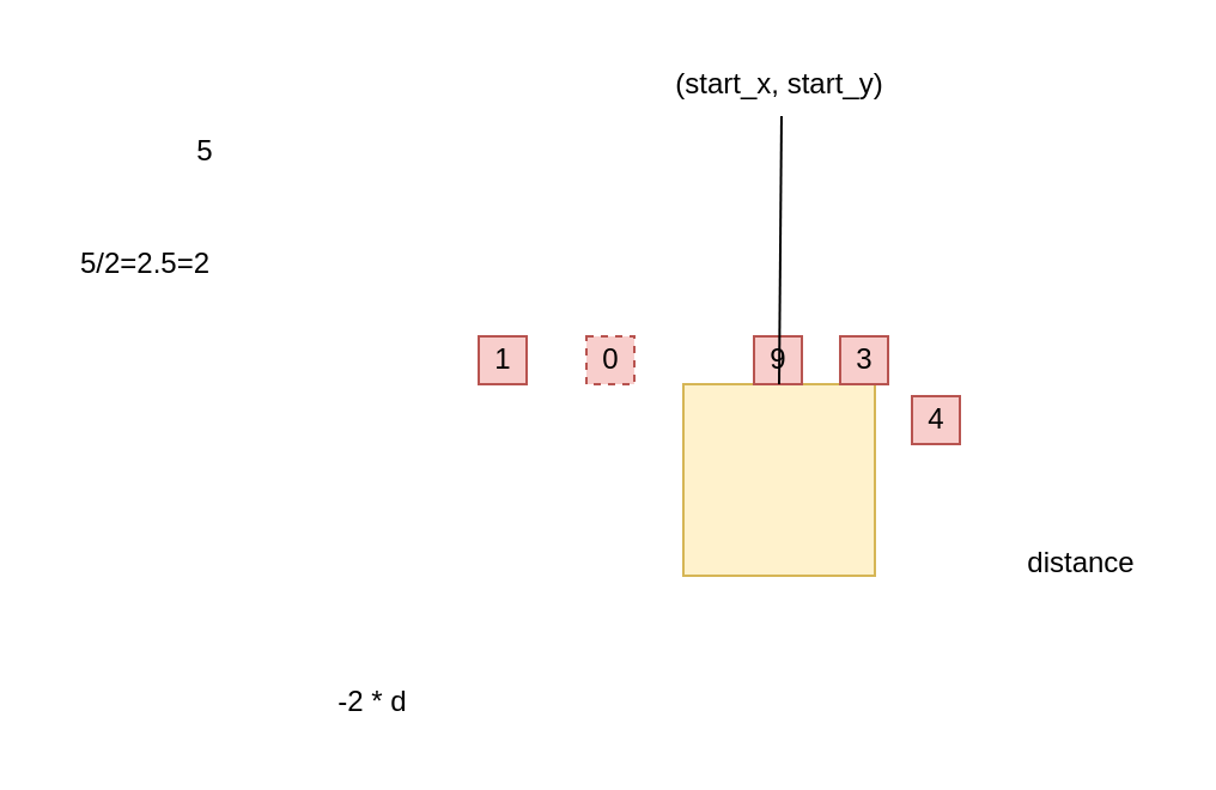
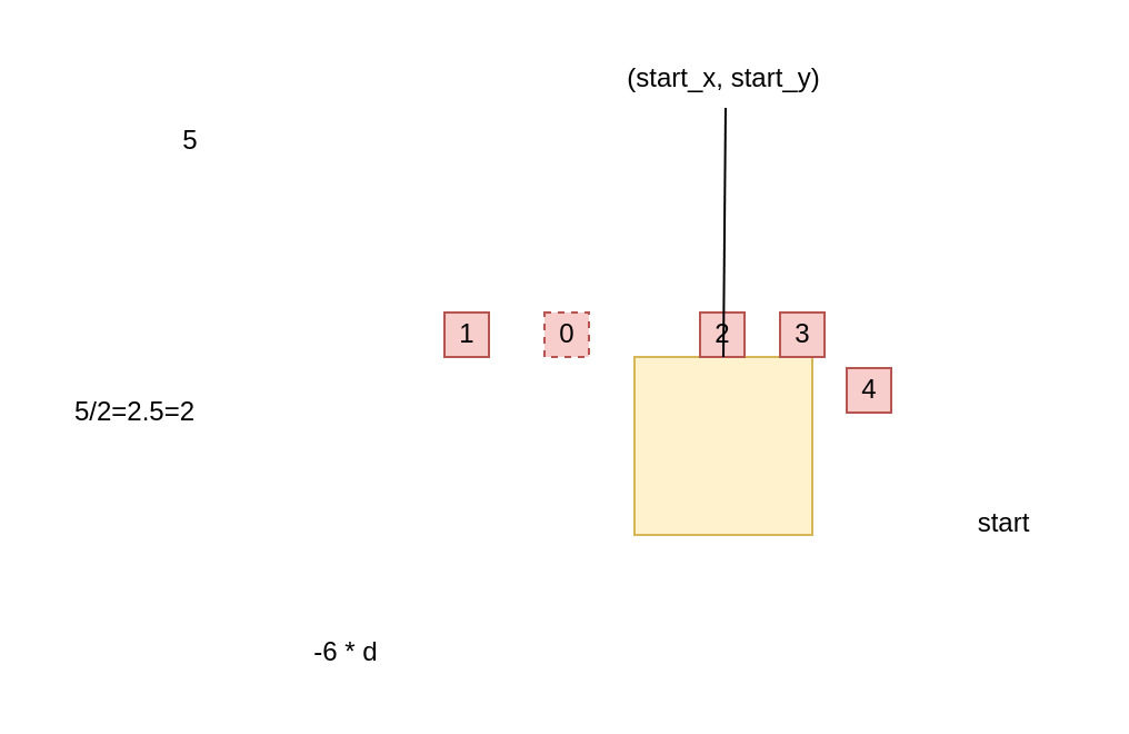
  <mxCell id="0" />
  <mxCell id="1" parent="0" />
  <mxCell id="2" value="" style="whiteSpace=wrap;html=1;aspect=fixed;fillColor=#fff2cc;strokeColor=#d6b656;" parent="1" vertex="1"><mxGeometry x="285" y="160" width="80" height="80" as="geometry" /></mxCell>
  <mxCell id="3" value="(start_x, start_y)" style="text;html=1;align=center;verticalAlign=middle;resizable=0;points=[];autosize=1;strokeColor=none;fillColor=none;" parent="1" vertex="1"><mxGeometry x="270" y="20" width="110" height="30" as="geometry" /></mxCell>
- <mxCell id="4" value="9" style="whiteSpace=wrap;html=1;aspect=fixed;fillColor=#f8cecc;strokeColor=#b85450;" parent="1" vertex="1"><mxGeometry x="314.5" y="140" width="20" height="20" as="geometry" /></mxCell>
+ <mxCell id="4" value="2" style="whiteSpace=wrap;html=1;aspect=fixed;fillColor=#f8cecc;strokeColor=#b85450;" parent="1" vertex="1"><mxGeometry x="314.5" y="140" width="20" height="20" as="geometry" /></mxCell>
  <mxCell id="5" value="" style="endArrow=none;html=1;rounded=0;entryX=0.509;entryY=0.933;entryDx=0;entryDy=0;entryPerimeter=0;" parent="1" target="3" edge="1"><mxGeometry width="50" height="50" relative="1" as="geometry"><mxPoint x="325" y="160" as="sourcePoint" /><mxPoint x="375" y="110" as="targetPoint" /></mxGeometry></mxCell>
  <mxCell id="6" value="1" style="whiteSpace=wrap;html=1;aspect=fixed;fillColor=#f8cecc;strokeColor=#b85450;" parent="1" vertex="1"><mxGeometry x="199.5" y="140" width="20" height="20" as="geometry" /></mxCell>
  <mxCell id="7" value="0" style="whiteSpace=wrap;html=1;aspect=fixed;fillColor=#f8cecc;strokeColor=#b85450;dashed=1;" parent="1" vertex="1"><mxGeometry x="244.5" y="140" width="20" height="20" as="geometry" /></mxCell>
  <mxCell id="8" value="4" style="whiteSpace=wrap;html=1;aspect=fixed;fillColor=#f8cecc;strokeColor=#b85450;" parent="1" vertex="1"><mxGeometry x="380.5" y="165" width="20" height="20" as="geometry" /></mxCell>
  <mxCell id="9" value="3" style="whiteSpace=wrap;html=1;aspect=fixed;fillColor=#f8cecc;strokeColor=#b85450;" parent="1" vertex="1"><mxGeometry x="350.5" y="140" width="20" height="20" as="geometry" /></mxCell>
  <mxCell id="10" value="5" style="text;html=1;align=center;verticalAlign=middle;resizable=0;points=[];autosize=1;strokeColor=none;fillColor=none;" vertex="1" parent="1"><mxGeometry x="70" y="48" width="30" height="30" as="geometry" /></mxCell>
- <mxCell id="11" value="5/2=2.5=2" style="text;html=1;align=center;verticalAlign=middle;resizable=0;points=[];autosize=1;strokeColor=none;fillColor=none;" vertex="1" parent="1"><mxGeometry x="20" y="95" width="80" height="30" as="geometry" /></mxCell>
- <mxCell id="12" value="-2 * d" style="text;html=1;align=center;verticalAlign=middle;resizable=0;points=[];autosize=1;strokeColor=none;fillColor=none;" vertex="1" parent="1"><mxGeometry x="130" y="278" width="50" height="30" as="geometry" /></mxCell>
- <mxCell id="13" value="distance" style="text;html=1;align=center;verticalAlign=middle;resizable=0;points=[];autosize=1;strokeColor=none;fillColor=none;" vertex="1" parent="1"><mxGeometry x="416" y="220" width="70" height="30" as="geometry" /></mxCell>
+ <mxCell id="11" value="5/2=2.5=2" style="text;html=1;align=center;verticalAlign=middle;resizable=0;points=[];autosize=1;strokeColor=none;fillColor=none;" vertex="1" parent="1"><mxGeometry x="20" y="170" width="80" height="30" as="geometry" /></mxCell>
+ <mxCell id="12" value="-6 * d" style="text;html=1;align=center;verticalAlign=middle;resizable=0;points=[];autosize=1;strokeColor=none;fillColor=none;" vertex="1" parent="1"><mxGeometry x="130" y="278" width="50" height="30" as="geometry" /></mxCell>
+ <mxCell id="13" value="start" style="text;html=1;align=center;verticalAlign=middle;resizable=0;points=[];autosize=1;strokeColor=none;fillColor=none;" vertex="1" parent="1"><mxGeometry x="416" y="220" width="70" height="30" as="geometry" /></mxCell>
